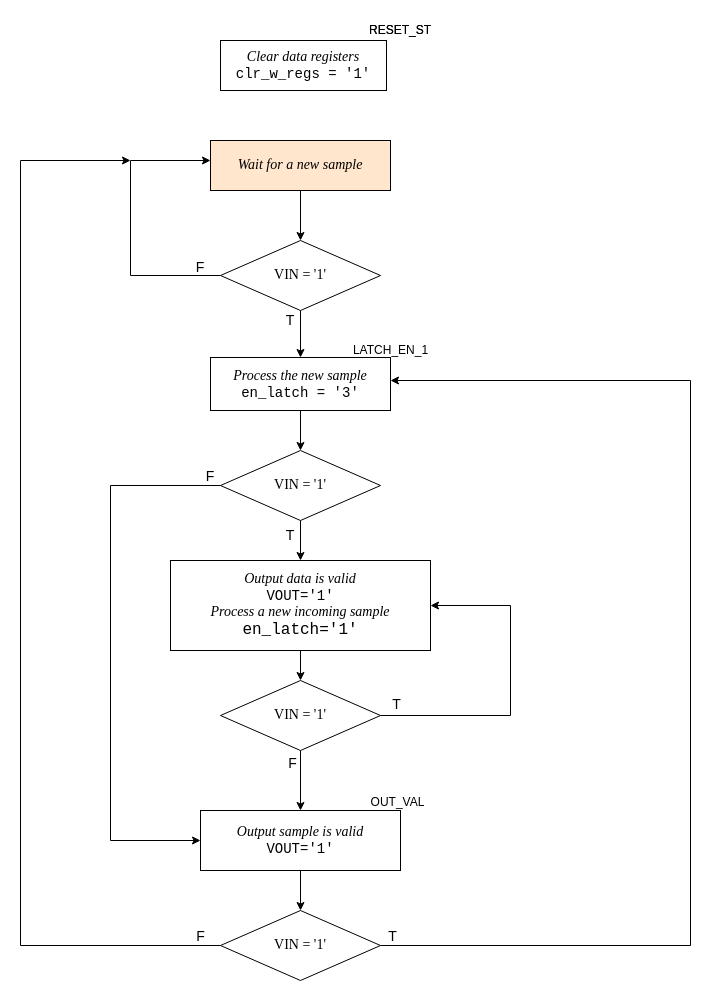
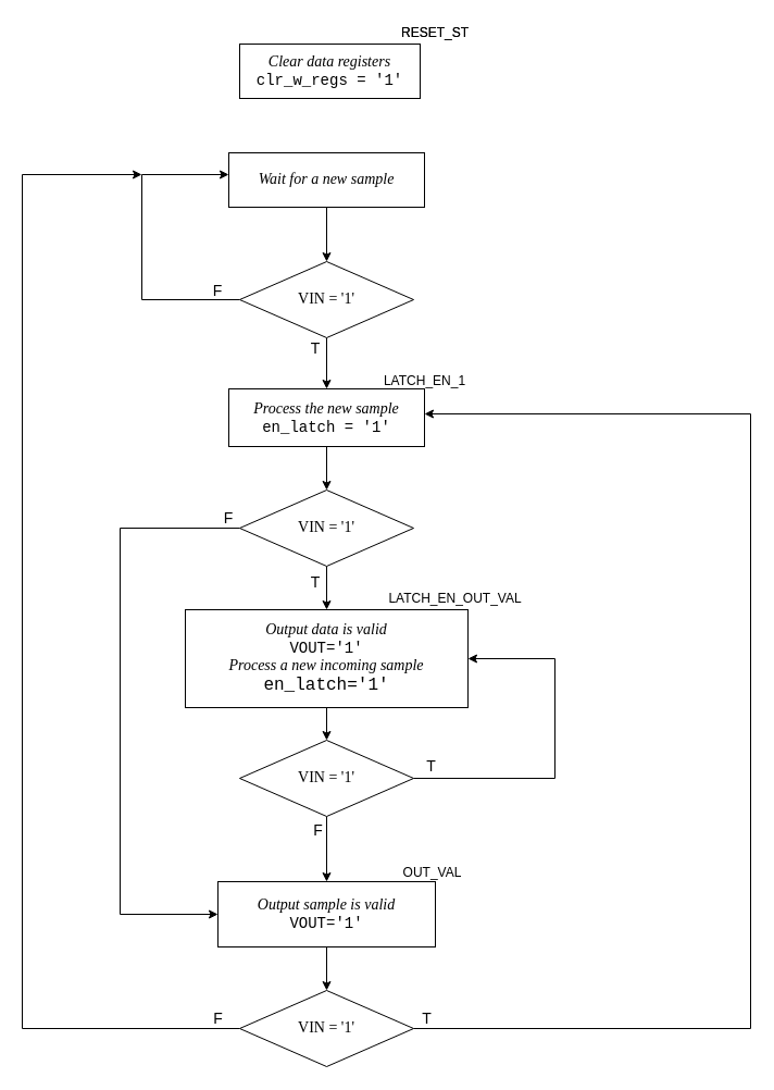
  <mxCell id="0" />
  <mxCell id="1" parent="0" />
  <mxCell id="2" value="&lt;font face=&quot;Verdana&quot;&gt;&lt;i&gt;&lt;font style=&quot;font-size: 14px&quot;&gt;Clear data registers&lt;/font&gt;&lt;/i&gt;&lt;/font&gt;&lt;br&gt;&lt;div&gt;&lt;font style=&quot;font-size: 14px&quot; face=&quot;Courier New&quot;&gt;clr_w_regs = '1'&lt;/font&gt;&lt;/div&gt;" style="rounded=0;whiteSpace=wrap;html=1;" vertex="1" parent="1"><mxGeometry x="220" y="40" width="166" height="50" as="geometry" /></mxCell>
  <mxCell id="3" value="" style="edgeStyle=orthogonalEdgeStyle;rounded=0;orthogonalLoop=1;jettySize=auto;html=1;" edge="1" parent="1" source="4" target="9"><mxGeometry relative="1" as="geometry" /></mxCell>
- <mxCell id="4" value="&lt;i&gt;&lt;font style=&quot;font-size: 14px&quot; face=&quot;Verdana&quot;&gt;Wait for a new sample&lt;/font&gt;&lt;/i&gt;" style="rounded=0;whiteSpace=wrap;html=1;fillColor=#ffe6cc;" vertex="1" parent="1"><mxGeometry x="210" y="140" width="180" height="50" as="geometry" /></mxCell>
+ <mxCell id="4" value="&lt;i&gt;&lt;font style=&quot;font-size: 14px&quot; face=&quot;Verdana&quot;&gt;Wait for a new sample&lt;/font&gt;&lt;/i&gt;" style="rounded=0;whiteSpace=wrap;html=1;" vertex="1" parent="1"><mxGeometry x="210" y="140" width="180" height="50" as="geometry" /></mxCell>
  <mxCell id="5" value="RESET_ST" style="text;html=1;strokeColor=none;fillColor=none;align=center;verticalAlign=middle;whiteSpace=wrap;rounded=0;" vertex="1" parent="1"><mxGeometry x="380" y="20" width="40" height="20" as="geometry" /></mxCell>
  <mxCell id="6" value="RESET_ST" style="text;html=1;strokeColor=none;fillColor=none;align=center;verticalAlign=middle;whiteSpace=wrap;rounded=0;" vertex="1" parent="1"><mxGeometry x="380" y="20" width="40" height="20" as="geometry" /></mxCell>
  <mxCell id="7" style="edgeStyle=orthogonalEdgeStyle;rounded=0;orthogonalLoop=1;jettySize=auto;html=1;" edge="1" parent="1" source="9"><mxGeometry relative="1" as="geometry"><mxPoint x="210" y="160" as="targetPoint" /><Array as="points"><mxPoint x="130" y="275" /><mxPoint x="130" y="160" /><mxPoint x="210" y="160" /></Array></mxGeometry></mxCell>
  <mxCell id="8" value="" style="edgeStyle=orthogonalEdgeStyle;rounded=0;orthogonalLoop=1;jettySize=auto;html=1;" edge="1" parent="1" source="9" target="12"><mxGeometry relative="1" as="geometry" /></mxCell>
  <mxCell id="9" value="&lt;font style=&quot;font-size: 14px&quot; face=&quot;Verdana&quot;&gt;VIN = '1'&lt;/font&gt;" style="rhombus;whiteSpace=wrap;html=1;" vertex="1" parent="1"><mxGeometry x="220" y="240" width="160" height="70" as="geometry" /></mxCell>
  <mxCell id="10" value="&lt;font style=&quot;font-size: 14px&quot;&gt;F&lt;/font&gt;" style="text;html=1;strokeColor=none;fillColor=none;align=center;verticalAlign=middle;whiteSpace=wrap;rounded=0;" vertex="1" parent="1"><mxGeometry x="180" y="257" width="40" height="20" as="geometry" /></mxCell>
  <mxCell id="11" value="" style="edgeStyle=orthogonalEdgeStyle;rounded=0;orthogonalLoop=1;jettySize=auto;html=1;" edge="1" parent="1" source="12" target="16"><mxGeometry relative="1" as="geometry" /></mxCell>
- <mxCell id="12" value="&lt;div&gt;&lt;i&gt;&lt;font style=&quot;font-size: 14px&quot; face=&quot;Verdana&quot;&gt;Process the new sample&lt;/font&gt;&lt;/i&gt;&lt;br&gt;&lt;/div&gt;&lt;div&gt;&lt;font style=&quot;font-size: 14px&quot; face=&quot;Courier New&quot;&gt;en_latch = '3'&lt;/font&gt;&lt;/div&gt;" style="whiteSpace=wrap;html=1;" vertex="1" parent="1"><mxGeometry x="210" y="357" width="180" height="53" as="geometry" /></mxCell>
+ <mxCell id="12" value="&lt;div&gt;&lt;i&gt;&lt;font style=&quot;font-size: 14px&quot; face=&quot;Verdana&quot;&gt;Process the new sample&lt;/font&gt;&lt;/i&gt;&lt;br&gt;&lt;/div&gt;&lt;div&gt;&lt;font style=&quot;font-size: 14px&quot; face=&quot;Courier New&quot;&gt;en_latch = '1'&lt;/font&gt;&lt;/div&gt;" style="whiteSpace=wrap;html=1;" vertex="1" parent="1"><mxGeometry x="210" y="357" width="180" height="53" as="geometry" /></mxCell>
  <mxCell id="13" value="LATCH_EN_1" style="text;html=1;align=center;verticalAlign=middle;resizable=0;points=[];autosize=1;" vertex="1" parent="1"><mxGeometry x="345" y="340" width="90" height="20" as="geometry" /></mxCell>
  <mxCell id="14" value="" style="edgeStyle=orthogonalEdgeStyle;rounded=0;orthogonalLoop=1;jettySize=auto;html=1;" edge="1" parent="1" source="16" target="19"><mxGeometry relative="1" as="geometry" /></mxCell>
  <mxCell id="15" style="edgeStyle=orthogonalEdgeStyle;rounded=0;orthogonalLoop=1;jettySize=auto;html=1;entryX=0;entryY=0.5;entryDx=0;entryDy=0;entryPerimeter=0;" edge="1" parent="1" source="16" target="22"><mxGeometry relative="1" as="geometry"><mxPoint x="196" y="830" as="targetPoint" /><Array as="points"><mxPoint x="110" y="485" /><mxPoint x="110" y="840" /></Array></mxGeometry></mxCell>
  <mxCell id="16" value="&lt;font style=&quot;font-size: 14px&quot; face=&quot;Verdana&quot;&gt;VIN = '1'&lt;/font&gt;" style="rhombus;whiteSpace=wrap;html=1;" vertex="1" parent="1"><mxGeometry x="220" y="450" width="160" height="70" as="geometry" /></mxCell>
  <mxCell id="17" value="&lt;font style=&quot;font-size: 14px&quot;&gt;T&lt;/font&gt;" style="text;html=1;strokeColor=none;fillColor=none;align=center;verticalAlign=middle;whiteSpace=wrap;rounded=0;" vertex="1" parent="1"><mxGeometry x="270" y="310" width="40" height="20" as="geometry" /></mxCell>
  <mxCell id="18" value="" style="edgeStyle=orthogonalEdgeStyle;rounded=0;orthogonalLoop=1;jettySize=auto;html=1;" edge="1" parent="1" source="19" target="26"><mxGeometry relative="1" as="geometry" /></mxCell>
  <mxCell id="19" value="&lt;div&gt;&lt;font style=&quot;font-size: 14px&quot; face=&quot;Verdana&quot;&gt;&lt;i&gt;Output data is valid&lt;/i&gt;&lt;/font&gt;&lt;br&gt;&lt;/div&gt;&lt;div&gt;&lt;font style=&quot;font-size: 14px&quot; face=&quot;Courier New&quot;&gt;VOUT='1'&lt;/font&gt;&lt;/div&gt;&lt;div&gt;&lt;font style=&quot;font-size: 14px&quot; face=&quot;Verdana&quot;&gt;&lt;i&gt;Process a new incoming sample&lt;/i&gt;&lt;/font&gt;&lt;br&gt;&lt;/div&gt;&lt;div&gt;&lt;font size=&quot;3&quot; face=&quot;Courier New&quot;&gt;en_latch='1'&lt;/font&gt;&lt;br&gt;&lt;/div&gt;" style="whiteSpace=wrap;html=1;" vertex="1" parent="1"><mxGeometry x="170" y="560" width="260" height="90" as="geometry" /></mxCell>
+ <mxCell id="20" value="LATCH_EN_OUT_VAL" style="text;html=1;align=center;verticalAlign=middle;resizable=0;points=[];autosize=1;" vertex="1" parent="1"><mxGeometry x="353" y="540" width="130" height="20" as="geometry" /></mxCell>
  <mxCell id="21" value="" style="edgeStyle=orthogonalEdgeStyle;rounded=0;orthogonalLoop=1;jettySize=auto;html=1;" edge="1" parent="1" source="22" target="33"><mxGeometry relative="1" as="geometry" /></mxCell>
  <mxCell id="22" value="&lt;div&gt;&lt;i&gt;&lt;font style=&quot;font-size: 14px&quot; face=&quot;Verdana&quot;&gt;Output sample is valid&lt;/font&gt;&lt;/i&gt;&lt;br&gt;&lt;/div&gt;&lt;div&gt;&lt;font style=&quot;font-size: 14px&quot; face=&quot;Courier New&quot;&gt;VOUT='1'&lt;/font&gt;&lt;/div&gt;" style="whiteSpace=wrap;html=1;" vertex="1" parent="1"><mxGeometry x="200" y="810" width="200" height="60" as="geometry" /></mxCell>
  <mxCell id="23" value="OUT_VAL" style="text;html=1;align=center;verticalAlign=middle;resizable=0;points=[];autosize=1;" vertex="1" parent="1"><mxGeometry x="362" y="792" width="70" height="20" as="geometry" /></mxCell>
  <mxCell id="24" value="" style="edgeStyle=orthogonalEdgeStyle;rounded=0;orthogonalLoop=1;jettySize=auto;html=1;" edge="1" parent="1" source="26" target="22"><mxGeometry relative="1" as="geometry" /></mxCell>
  <mxCell id="25" style="edgeStyle=orthogonalEdgeStyle;rounded=0;orthogonalLoop=1;jettySize=auto;html=1;entryX=1;entryY=0.5;entryDx=0;entryDy=0;" edge="1" parent="1" source="26" target="19"><mxGeometry relative="1" as="geometry"><mxPoint x="620" y="600" as="targetPoint" /><Array as="points"><mxPoint x="510" y="715" /><mxPoint x="510" y="605" /></Array></mxGeometry></mxCell>
  <mxCell id="26" value="&lt;font style=&quot;font-size: 14px&quot; face=&quot;Verdana&quot;&gt;VIN = '1'&lt;/font&gt;" style="rhombus;whiteSpace=wrap;html=1;" vertex="1" parent="1"><mxGeometry x="220" y="680" width="160" height="70" as="geometry" /></mxCell>
  <mxCell id="27" value="&lt;font style=&quot;font-size: 14px&quot;&gt;F&lt;/font&gt;" style="text;html=1;align=center;verticalAlign=middle;resizable=0;points=[];autosize=1;" vertex="1" parent="1"><mxGeometry x="282" y="753" width="20" height="20" as="geometry" /></mxCell>
  <mxCell id="28" value="&lt;font style=&quot;font-size: 14px&quot;&gt;T&lt;/font&gt;" style="text;html=1;strokeColor=none;fillColor=none;align=center;verticalAlign=middle;whiteSpace=wrap;rounded=0;" vertex="1" parent="1"><mxGeometry x="270" y="525" width="40" height="20" as="geometry" /></mxCell>
  <mxCell id="29" value="&lt;font style=&quot;font-size: 14px&quot;&gt;F&lt;/font&gt;" style="text;html=1;strokeColor=none;fillColor=none;align=center;verticalAlign=middle;whiteSpace=wrap;rounded=0;" vertex="1" parent="1"><mxGeometry x="190" y="466" width="40" height="20" as="geometry" /></mxCell>
  <mxCell id="30" value="&lt;font style=&quot;font-size: 14px&quot;&gt;T&lt;/font&gt;" style="text;html=1;align=center;verticalAlign=middle;resizable=0;points=[];autosize=1;" vertex="1" parent="1"><mxGeometry x="386" y="694" width="20" height="20" as="geometry" /></mxCell>
  <mxCell id="31" style="edgeStyle=orthogonalEdgeStyle;rounded=0;orthogonalLoop=1;jettySize=auto;html=1;" edge="1" parent="1" source="33"><mxGeometry relative="1" as="geometry"><mxPoint x="390" y="380" as="targetPoint" /><Array as="points"><mxPoint x="690" y="945" /><mxPoint x="690" y="380" /><mxPoint x="390" y="380" /></Array></mxGeometry></mxCell>
  <mxCell id="32" style="edgeStyle=orthogonalEdgeStyle;rounded=0;orthogonalLoop=1;jettySize=auto;html=1;" edge="1" parent="1" source="33"><mxGeometry relative="1" as="geometry"><mxPoint x="130" y="160" as="targetPoint" /><Array as="points"><mxPoint x="20" y="945" /><mxPoint x="20" y="160" /><mxPoint x="130" y="160" /></Array></mxGeometry></mxCell>
  <mxCell id="33" value="&lt;font style=&quot;font-size: 14px&quot; face=&quot;Verdana&quot;&gt;VIN = '1'&lt;/font&gt;" style="rhombus;whiteSpace=wrap;html=1;" vertex="1" parent="1"><mxGeometry x="220" y="910" width="160" height="70" as="geometry" /></mxCell>
  <mxCell id="34" value="&lt;font style=&quot;font-size: 14px&quot;&gt;T&lt;/font&gt;" style="text;html=1;align=center;verticalAlign=middle;resizable=0;points=[];autosize=1;" vertex="1" parent="1"><mxGeometry x="382" y="926" width="20" height="20" as="geometry" /></mxCell>
  <mxCell id="35" value="&lt;font style=&quot;font-size: 14px&quot;&gt;F&lt;/font&gt;" style="text;html=1;align=center;verticalAlign=middle;resizable=0;points=[];autosize=1;" vertex="1" parent="1"><mxGeometry x="190" y="926" width="20" height="20" as="geometry" /></mxCell>
